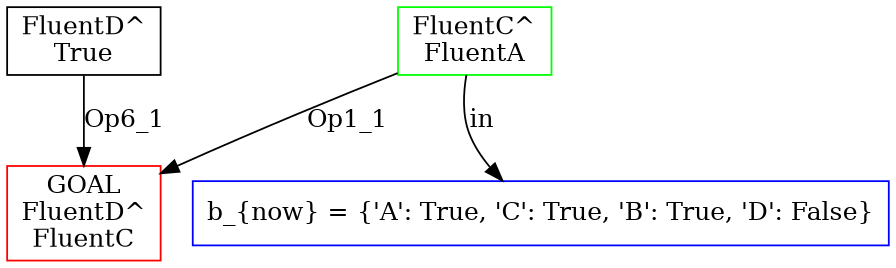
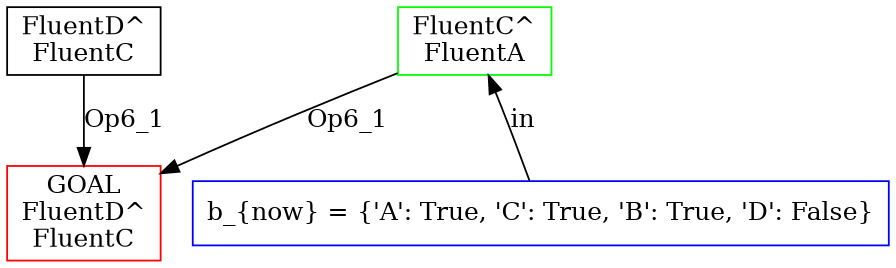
  digraph {
    node [shape=box]
    n1 [color=red label="GOAL\nFluentD^\nFluentC"]
-   n2 [label="FluentD^\nTrue"]
+   n2 [label="FluentD^\nFluentC"]
    n3 [color=green label="FluentC^\nFluentA"]
    n4 [color=blue label="b_{now} = {'A': True, 'C': True, 'B': True, 'D': False}"]
    n2 -> n1 [label=Op6_1]
-   n3 -> n1 [label=Op1_1]
-   n3 -> n4 [label=in]
+   n3 -> n1 [label=Op6_1]
+   n4 -> n3 [label=in]
  }
